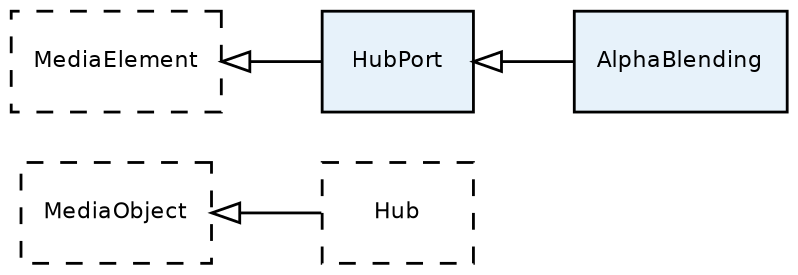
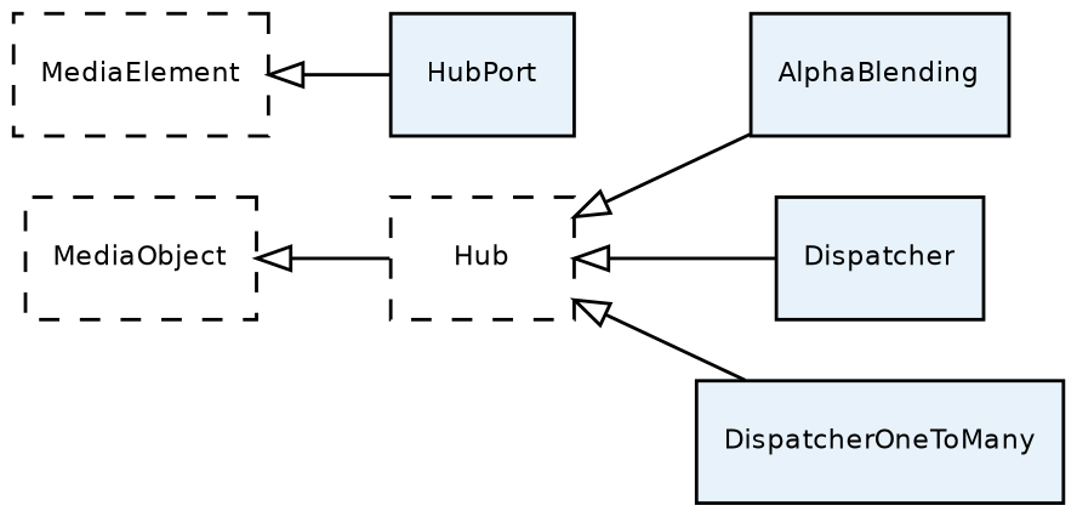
  digraph {
    fontname="Bitstream Vera Sans"
    fontsize=8
    rankdir=LR
    node [fillcolor="#E7F2FA" fontname="Bitstream Vera Sans" fontsize=8 shape=rect style=filled]
    edge [arrowtail=empty dir=back fontname="Bitstream Vera Sans" fontsize=8]
    MediaObject [style=dashed]
    Hub [style=dashed]
    AlphaBlending
+   Dispatcher
+   DispatcherOneToMany
    MediaElement [style=dashed]
    HubPort
    MediaObject -> Hub
-   HubPort -> AlphaBlending
+   Hub -> AlphaBlending
+   Hub -> Dispatcher
+   Hub -> DispatcherOneToMany
    MediaElement -> HubPort
  }
